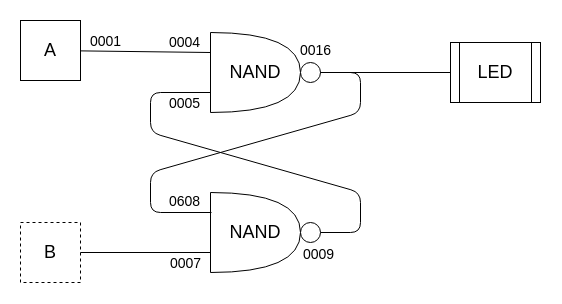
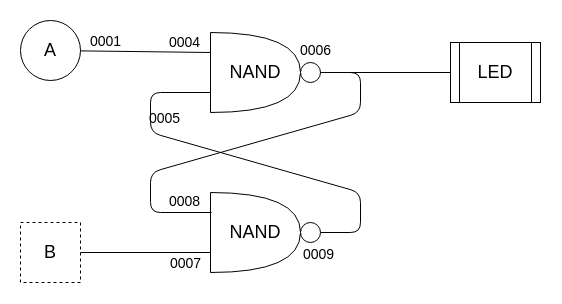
  <mxCell id="0" />
  <mxCell id="1" parent="0" />
- <mxCell id="2" value="&lt;span style=&quot;font-size: 18px&quot;&gt;A&lt;/span&gt;" style="whiteSpace=wrap;html=1;aspect=fixed;" parent="1" vertex="1"><mxGeometry x="20" y="20" width="60" height="60" as="geometry" /></mxCell>
+ <mxCell id="2" value="&lt;span style=&quot;font-size: 18px&quot;&gt;A&lt;/span&gt;" style="ellipse;whiteSpace=wrap;html=1;aspect=fixed;" parent="1" vertex="1"><mxGeometry x="20" y="20" width="60" height="60" as="geometry" /></mxCell>
  <mxCell id="3" value="&lt;font style=&quot;font-size: 18px&quot;&gt;B&lt;/font&gt;" style="whiteSpace=wrap;html=1;aspect=fixed;dashed=1;" parent="1" vertex="1"><mxGeometry x="20" y="222" width="60" height="60" as="geometry" /></mxCell>
  <mxCell id="4" value="&lt;font style=&quot;font-size: 18px&quot;&gt;LED&lt;/font&gt;" style="shape=process;whiteSpace=wrap;html=1;backgroundOutline=1;" parent="1" vertex="1"><mxGeometry x="450" y="42" width="90" height="60" as="geometry" /></mxCell>
  <mxCell id="5" value="" style="group" parent="1" vertex="1" connectable="0"><mxGeometry x="210" y="32" width="110" height="80" as="geometry" /></mxCell>
  <mxCell id="6" value="&lt;font style=&quot;font-size: 18px&quot;&gt;NAND&lt;/font&gt;" style="shape=or;whiteSpace=wrap;html=1;" parent="5" vertex="1"><mxGeometry width="90" height="80" as="geometry" /></mxCell>
  <mxCell id="7" value="" style="ellipse;whiteSpace=wrap;html=1;aspect=fixed;" parent="5" vertex="1"><mxGeometry x="90" y="30" width="20" height="20" as="geometry" /></mxCell>
  <mxCell id="8" value="" style="group" parent="1" vertex="1" connectable="0"><mxGeometry x="210" y="192" width="110" height="80" as="geometry" /></mxCell>
  <mxCell id="9" value="&lt;font style=&quot;font-size: 18px&quot;&gt;NAND&lt;/font&gt;" style="shape=or;whiteSpace=wrap;html=1;" parent="8" vertex="1"><mxGeometry width="90" height="80" as="geometry" /></mxCell>
  <mxCell id="10" value="" style="ellipse;whiteSpace=wrap;html=1;aspect=fixed;" parent="8" vertex="1"><mxGeometry x="90" y="30" width="20" height="20" as="geometry" /></mxCell>
  <mxCell id="11" value="" style="endArrow=none;html=1;entryX=0;entryY=0.5;entryDx=0;entryDy=0;exitX=1;exitY=0.5;exitDx=0;exitDy=0;" parent="1" source="7" target="4" edge="1"><mxGeometry width="50" height="50" relative="1" as="geometry"><mxPoint x="510" y="152" as="sourcePoint" /><mxPoint x="350" y="202" as="targetPoint" /></mxGeometry></mxCell>
  <mxCell id="12" value="&lt;font style=&quot;font-size: 14px&quot;&gt;0004&lt;/font&gt;" style="text;html=1;align=center;verticalAlign=middle;resizable=0;points=[];autosize=1;strokeColor=none;" parent="1" vertex="1"><mxGeometry x="159" y="32" width="50" height="20" as="geometry" /></mxCell>
- <mxCell id="13" value="&lt;font style=&quot;font-size: 14px&quot;&gt;0005&lt;/font&gt;" style="text;html=1;align=center;verticalAlign=middle;resizable=0;points=[];autosize=1;strokeColor=none;" parent="1" vertex="1"><mxGeometry x="159" y="93" width="50" height="20" as="geometry" /></mxCell>
- <mxCell id="14" value="&lt;font style=&quot;font-size: 14px&quot;&gt;0016&lt;/font&gt;" style="text;html=1;align=center;verticalAlign=middle;resizable=0;points=[];autosize=1;strokeColor=none;" parent="1" vertex="1"><mxGeometry x="290" y="40" width="50" height="20" as="geometry" /></mxCell>
+ <mxCell id="13" value="&lt;font style=&quot;font-size: 14px&quot;&gt;0005&lt;/font&gt;" style="text;html=1;align=center;verticalAlign=middle;resizable=0;points=[];autosize=1;strokeColor=none;" parent="1" vertex="1"><mxGeometry x="139" y="108" width="50" height="20" as="geometry" /></mxCell>
+ <mxCell id="14" value="&lt;font style=&quot;font-size: 14px&quot;&gt;0006&lt;/font&gt;" style="text;html=1;align=center;verticalAlign=middle;resizable=0;points=[];autosize=1;strokeColor=none;" parent="1" vertex="1"><mxGeometry x="290" y="40" width="50" height="20" as="geometry" /></mxCell>
  <mxCell id="15" value="&lt;font style=&quot;font-size: 14px&quot;&gt;0007&lt;/font&gt;" style="text;html=1;align=center;verticalAlign=middle;resizable=0;points=[];autosize=1;strokeColor=none;" parent="1" vertex="1"><mxGeometry x="160" y="253" width="50" height="20" as="geometry" /></mxCell>
- <mxCell id="16" value="&lt;font style=&quot;font-size: 14px&quot;&gt;0608&lt;/font&gt;" style="text;html=1;align=center;verticalAlign=middle;resizable=0;points=[];autosize=1;strokeColor=none;" parent="1" vertex="1"><mxGeometry x="159" y="191" width="50" height="20" as="geometry" /></mxCell>
+ <mxCell id="16" value="&lt;font style=&quot;font-size: 14px&quot;&gt;0008&lt;/font&gt;" style="text;html=1;align=center;verticalAlign=middle;resizable=0;points=[];autosize=1;strokeColor=none;" parent="1" vertex="1"><mxGeometry x="159" y="191" width="50" height="20" as="geometry" /></mxCell>
  <mxCell id="17" value="&lt;font style=&quot;font-size: 14px&quot;&gt;0009&lt;/font&gt;" style="text;html=1;align=center;verticalAlign=middle;resizable=0;points=[];autosize=1;strokeColor=none;" parent="1" vertex="1"><mxGeometry x="293" y="244" width="50" height="20" as="geometry" /></mxCell>
  <mxCell id="18" value="" style="endArrow=none;html=1;entryX=0;entryY=0.25;entryDx=0;entryDy=0;entryPerimeter=0;" parent="1" source="2" target="6" edge="1"><mxGeometry width="50" height="50" relative="1" as="geometry"><mxPoint x="230" y="242" as="sourcePoint" /><mxPoint x="280" y="192" as="targetPoint" /></mxGeometry></mxCell>
  <mxCell id="19" value="" style="endArrow=none;html=1;entryX=0;entryY=0.75;entryDx=0;entryDy=0;entryPerimeter=0;exitX=1;exitY=0.5;exitDx=0;exitDy=0;" parent="1" source="3" target="9" edge="1"><mxGeometry width="50" height="50" relative="1" as="geometry"><mxPoint x="90" y="60.375" as="sourcePoint" /><mxPoint x="220" y="62" as="targetPoint" /></mxGeometry></mxCell>
  <mxCell id="20" value="" style="endArrow=none;html=1;entryX=0;entryY=0.75;entryDx=0;entryDy=0;entryPerimeter=0;" parent="1" target="6" edge="1"><mxGeometry width="50" height="50" relative="1" as="geometry"><mxPoint x="320" y="232" as="sourcePoint" /><mxPoint x="280" y="192" as="targetPoint" /><Array as="points"><mxPoint x="360" y="232" /><mxPoint x="360" y="192" /><mxPoint x="150" y="132" /><mxPoint x="150" y="92" /></Array></mxGeometry></mxCell>
  <mxCell id="21" value="" style="endArrow=none;html=1;entryX=1;entryY=0.5;entryDx=0;entryDy=0;" parent="1" target="7" edge="1"><mxGeometry width="50" height="50" relative="1" as="geometry"><mxPoint x="211" y="212" as="sourcePoint" /><mxPoint x="280" y="192" as="targetPoint" /><Array as="points"><mxPoint x="150" y="212" /><mxPoint x="150" y="172" /><mxPoint x="360" y="112" /><mxPoint x="360" y="72" /></Array></mxGeometry></mxCell>
  <mxCell id="22" value="&lt;font style=&quot;font-size: 14px&quot;&gt;0001&lt;/font&gt;" style="text;html=1;align=center;verticalAlign=middle;resizable=0;points=[];autosize=1;strokeColor=none;" parent="1" vertex="1"><mxGeometry x="80" y="31" width="50" height="20" as="geometry" /></mxCell>
